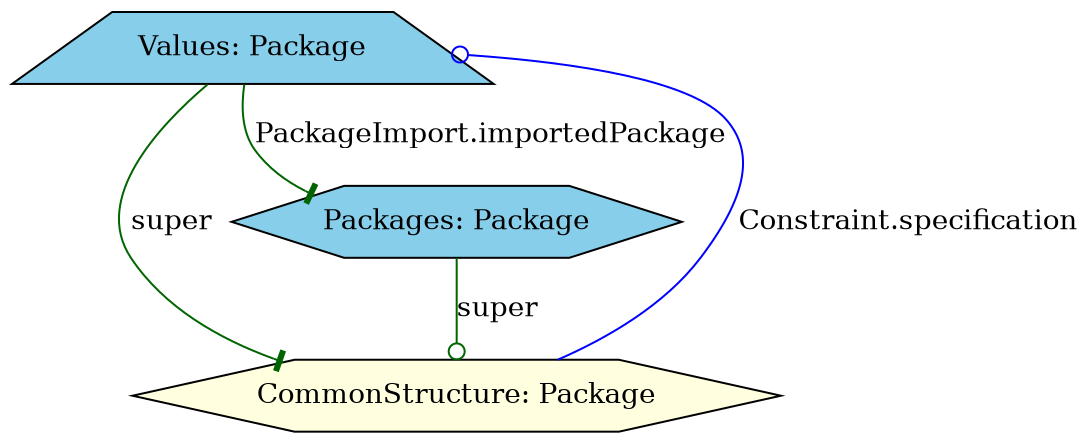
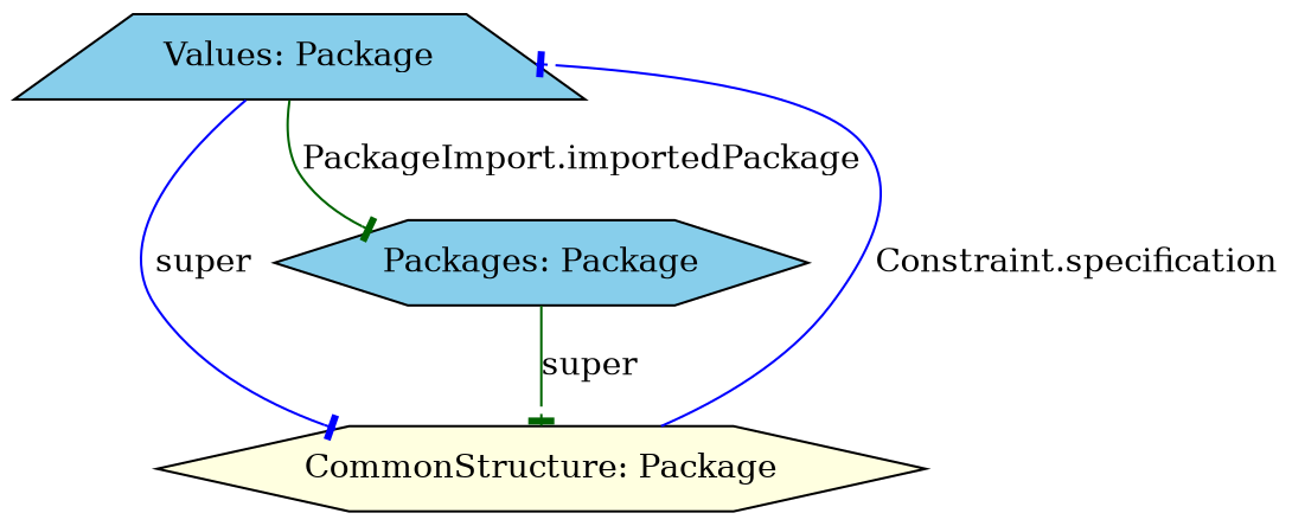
  digraph {
    node [fillcolor=skyblue shape=hexagon style="solid,filled"]
    edge [arrowhead=tee color=blue style=solid]
    n1 [label="Values: Package" shape=trapezium]
    n2 [fillcolor=lightyellow label="CommonStructure: Package"]
    n3 [label="Packages: Package"]
    subgraph sub_1 {
      shape=box
      style=filled
    }
-   n1 -> n2 [color=darkgreen label=super]
+   n1 -> n2 [label=super]
    n1 -> n3 [color=darkgreen label="PackageImport.importedPackage"]
-   n2 -> n1 [arrowhead=odot label="Constraint.specification"]
-   n3 -> n2 [arrowhead=odot color=darkgreen label=super]
+   n2 -> n1 [label="Constraint.specification"]
+   n3 -> n2 [color=darkgreen label=super]
  }
